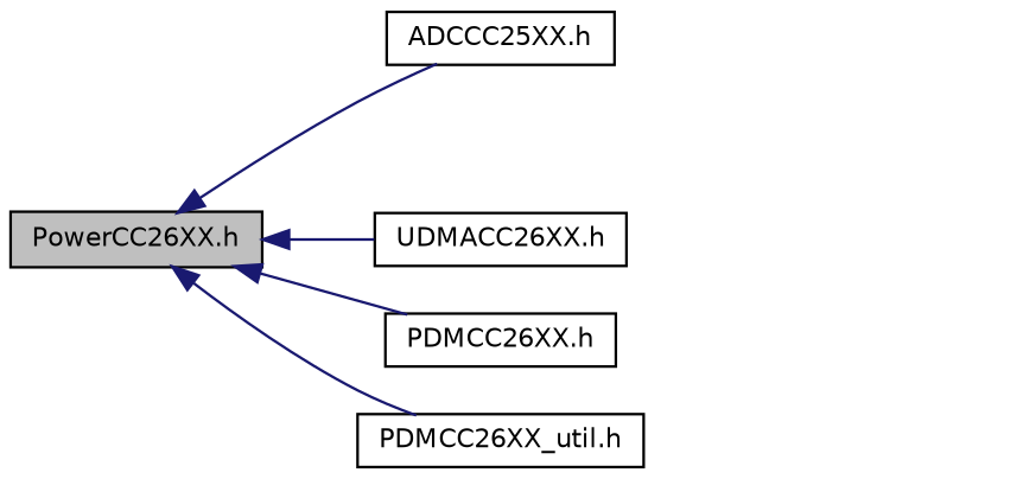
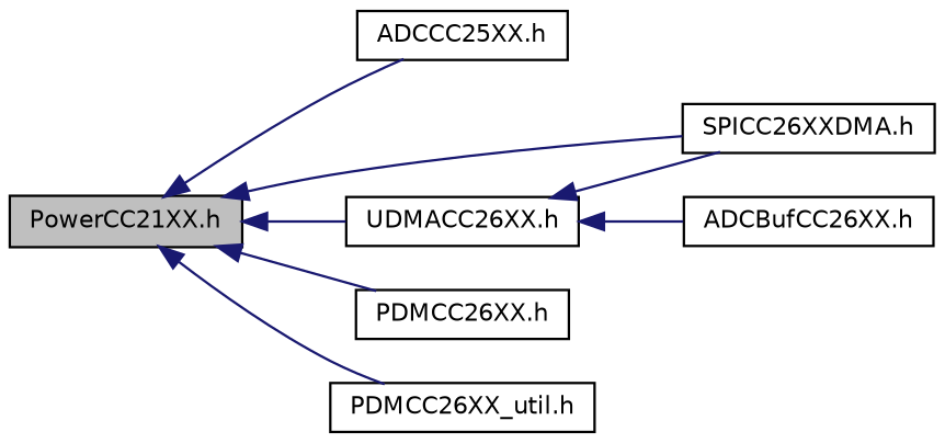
  digraph {
    fontname="DejaVu Sans"
    rankdir=LR
    node [color=black fillcolor=white fontname="DejaVu Sans" fontsize=10 shape=record style=filled]
    edge [color=midnightblue dir=back fontname="DejaVu Sans" fontsize=10 labelfontname=Helvetica labelfontsize=10 style=solid]
-   n1 [fillcolor=grey75 fontcolor=black height=0.2 label="PowerCC26XX.h" width=0.4]
+   n1 [fillcolor=grey75 fontcolor=black height=0.2 label="PowerCC21XX.h" width=0.4]
    n2 [height=0.2 label="ADCCC25XX.h" width=0.4]
    n3 [height=0.2 label="UDMACC26XX.h" width=0.4]
+   n4 [height=0.2 label="SPICC26XXDMA.h" width=0.4]
    n5 [height=0.2 label="PDMCC26XX.h" width=0.4]
    n6 [height=0.2 label="PDMCC26XX_util.h" width=0.4]
+   n7 [height=0.2 label="ADCBufCC26XX.h" width=0.4]
    n1 -> n2
    n1 -> n3
+   n1 -> n4
    n1 -> n5
    n1 -> n6
+   n3 -> n4
+   n3 -> n7
  }
